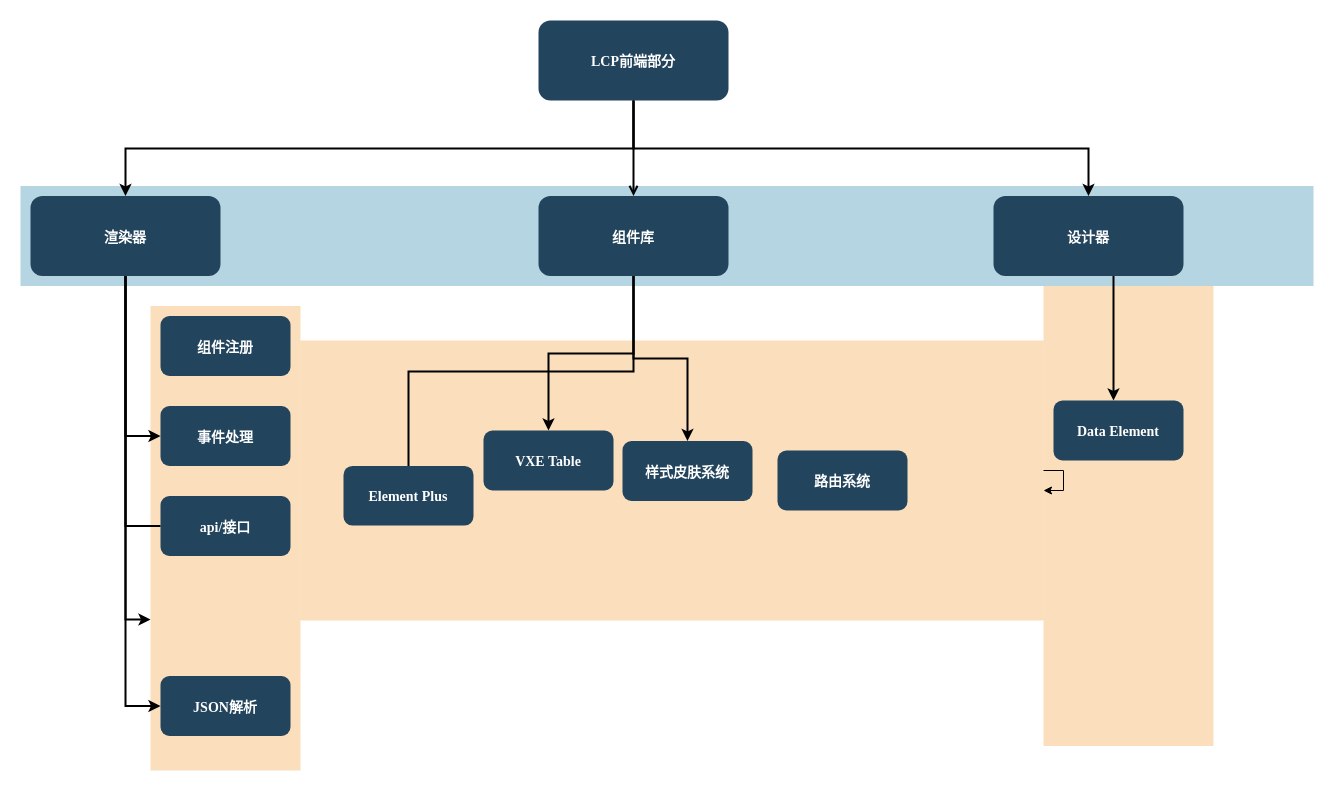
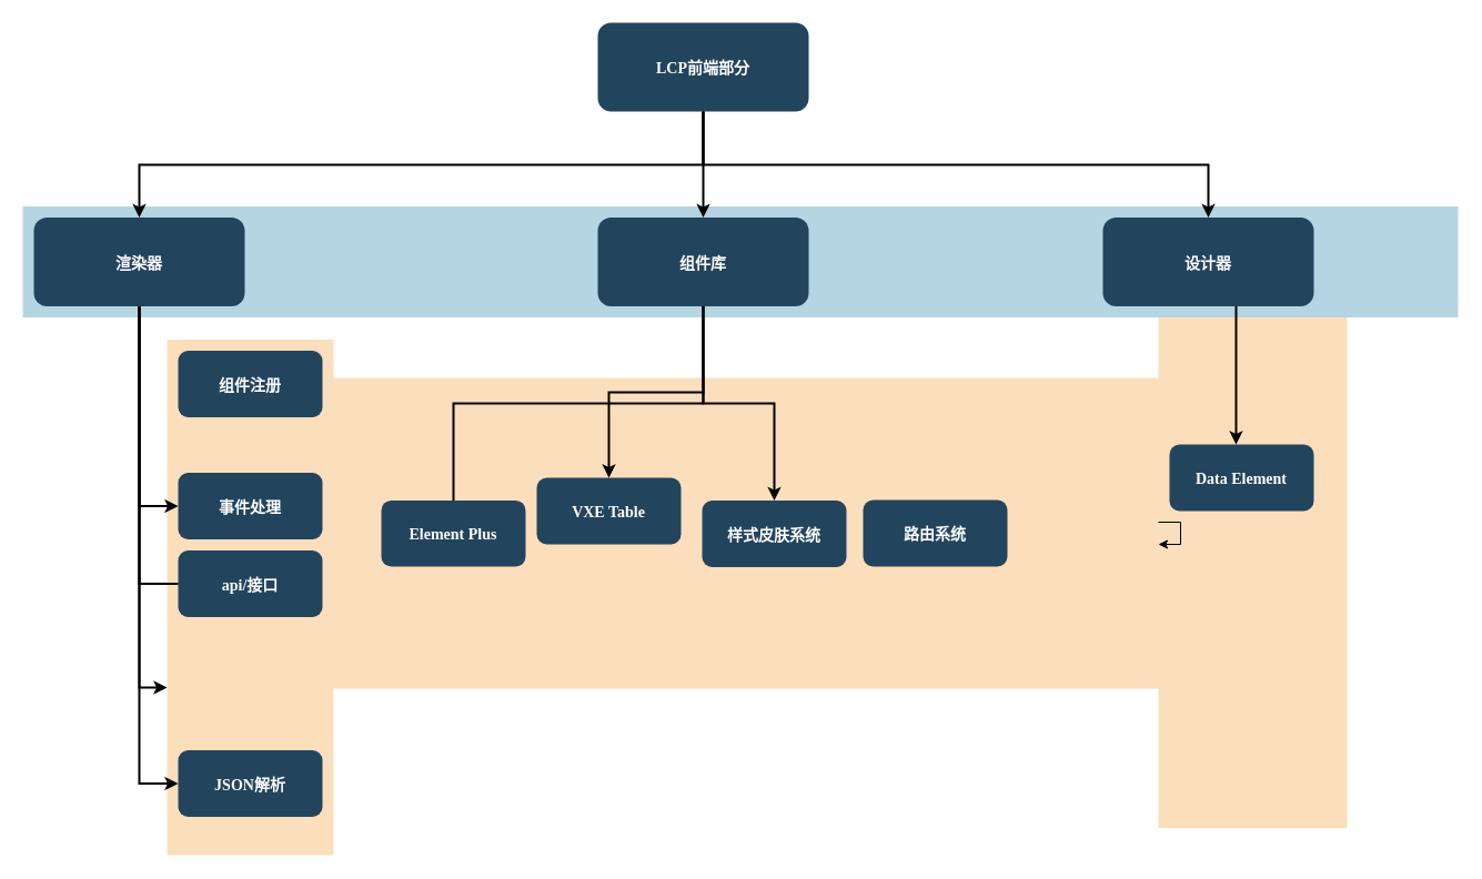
  <mxCell id="0" />
  <mxCell id="1" parent="0" />
  <mxCell id="2" value="" style="fillColor=#10739E;strokeColor=none;opacity=30;" parent="1" vertex="1"><mxGeometry x="20" y="185.5" width="1293" height="100" as="geometry" /></mxCell>
  <mxCell id="3" value="" style="fillColor=#F2931E;strokeColor=none;opacity=30;" parent="1" vertex="1"><mxGeometry x="1043" y="285.5" width="170" height="460" as="geometry" /></mxCell>
  <mxCell id="4" value="" style="fillColor=#F2931E;strokeColor=none;opacity=30;" parent="1" vertex="1"><mxGeometry x="150" y="305.5" width="150" height="464.5" as="geometry" /></mxCell>
  <mxCell id="5" value="" style="fillColor=#F2931E;strokeColor=none;opacity=30;" parent="1" vertex="1"><mxGeometry x="300" y="340" width="743" height="280" as="geometry" /></mxCell>
  <mxCell id="6" value="LCP前端部分" style="rounded=1;fillColor=#23445D;gradientColor=none;strokeColor=none;fontColor=#FFFFFF;fontStyle=1;fontFamily=Tahoma;fontSize=14" parent="1" vertex="1"><mxGeometry x="538" y="20" width="190" height="80" as="geometry" /></mxCell>
  <mxCell id="7" value="设计器" style="rounded=1;fillColor=#23445D;gradientColor=none;strokeColor=none;fontColor=#FFFFFF;fontStyle=1;fontFamily=Tahoma;fontSize=14" parent="1" vertex="1"><mxGeometry x="993" y="195.5" width="190" height="80" as="geometry" /></mxCell>
  <mxCell id="8" value="" style="edgeStyle=elbowEdgeStyle;elbow=vertical;strokeWidth=2;rounded=0" parent="1" source="6" target="7" edge="1"><mxGeometry x="337" y="215.5" width="100" height="100" as="geometry"><mxPoint x="260" y="175.5" as="sourcePoint" /><mxPoint x="360" y="75.5" as="targetPoint" /></mxGeometry></mxCell>
  <mxCell id="9" value="组件库" style="rounded=1;fillColor=#23445D;gradientColor=none;strokeColor=none;fontColor=#FFFFFF;fontStyle=1;fontFamily=Tahoma;fontSize=14" parent="1" vertex="1"><mxGeometry x="538" y="195.5" width="190" height="80" as="geometry" /></mxCell>
  <mxCell id="10" value="渲染器" style="rounded=1;fillColor=#23445D;gradientColor=none;strokeColor=none;fontColor=#FFFFFF;fontStyle=1;fontFamily=Tahoma;fontSize=14" parent="1" vertex="1"><mxGeometry x="30" y="195.5" width="190" height="80" as="geometry" /></mxCell>
  <mxCell id="11" value="组件注册" style="rounded=1;fillColor=#23445D;gradientColor=none;strokeColor=none;fontColor=#FFFFFF;fontStyle=1;fontFamily=Tahoma;fontSize=14" parent="1" vertex="1"><mxGeometry x="160" y="315.5" width="130" height="60" as="geometry" /></mxCell>
- <mxCell id="12" value="事件处理" style="rounded=1;fillColor=#23445D;gradientColor=none;strokeColor=none;fontColor=#FFFFFF;fontStyle=1;fontFamily=Tahoma;fontSize=14" parent="1" vertex="1"><mxGeometry x="160" y="405.5" width="130" height="60" as="geometry" /></mxCell>
+ <mxCell id="12" value="事件处理" style="rounded=1;fillColor=#23445D;gradientColor=none;strokeColor=none;fontColor=#FFFFFF;fontStyle=1;fontFamily=Tahoma;fontSize=14" parent="1" vertex="1"><mxGeometry x="160" y="425.5" width="130" height="60" as="geometry" /></mxCell>
  <mxCell id="13" value="api/接口" style="rounded=1;fillColor=#23445D;gradientColor=none;strokeColor=none;fontColor=#FFFFFF;fontStyle=1;fontFamily=Tahoma;fontSize=14" parent="1" vertex="1"><mxGeometry x="160" y="495.5" width="130" height="60" as="geometry" /></mxCell>
- <mxCell id="14" value="Element Plus" style="rounded=1;fillColor=#23445D;gradientColor=none;strokeColor=none;fontColor=#FFFFFF;fontStyle=1;fontFamily=Tahoma;fontSize=14" parent="1" vertex="1"><mxGeometry x="343" y="465.5" width="130" height="59.5" as="geometry" /></mxCell>
+ <mxCell id="14" value="Element Plus" style="rounded=1;fillColor=#23445D;gradientColor=none;strokeColor=none;fontColor=#FFFFFF;fontStyle=1;fontFamily=Tahoma;fontSize=14" parent="1" vertex="1"><mxGeometry x="343" y="450.5" width="130" height="59.5" as="geometry" /></mxCell>
  <mxCell id="15" value="VXE Table" style="rounded=1;fillColor=#23445D;gradientColor=none;strokeColor=none;fontColor=#FFFFFF;fontStyle=1;fontFamily=Tahoma;fontSize=14" parent="1" vertex="1"><mxGeometry x="483" y="430" width="130" height="60" as="geometry" /></mxCell>
- <mxCell id="16" value="样式皮肤系统" style="rounded=1;fillColor=#23445D;gradientColor=none;strokeColor=none;fontColor=#FFFFFF;fontStyle=1;fontFamily=Tahoma;fontSize=14" parent="1" vertex="1"><mxGeometry x="622" y="440.5" width="130" height="60" as="geometry" /></mxCell>
+ <mxCell id="16" value="样式皮肤系统" style="rounded=1;fillColor=#23445D;gradientColor=none;strokeColor=none;fontColor=#FFFFFF;fontStyle=1;fontFamily=Tahoma;fontSize=14" parent="1" vertex="1"><mxGeometry x="632" y="450.5" width="130" height="60" as="geometry" /></mxCell>
  <mxCell id="17" value="路由系统" style="rounded=1;fillColor=#23445D;gradientColor=none;strokeColor=none;fontColor=#FFFFFF;fontStyle=1;fontFamily=Tahoma;fontSize=14" parent="1" vertex="1"><mxGeometry x="777" y="450" width="130" height="60" as="geometry" /></mxCell>
  <mxCell id="18" value="Data Element" style="rounded=1;fillColor=#23445D;gradientColor=none;strokeColor=none;fontColor=#FFFFFF;fontStyle=1;fontFamily=Tahoma;fontSize=14" parent="1" vertex="1"><mxGeometry x="1053" y="400" width="130" height="60" as="geometry" /></mxCell>
- <mxCell id="19" value="" style="edgeStyle=elbowEdgeStyle;elbow=vertical;strokeWidth=2;rounded=0;endArrow=open;" parent="1" source="6" target="9" edge="1"><mxGeometry x="347" y="225.5" width="100" height="100" as="geometry"><mxPoint x="785" y="135.5" as="sourcePoint" /><mxPoint x="1390" y="205.5" as="targetPoint" /></mxGeometry></mxCell>
+ <mxCell id="19" value="" style="edgeStyle=elbowEdgeStyle;elbow=vertical;strokeWidth=2;rounded=0" parent="1" source="6" target="9" edge="1"><mxGeometry x="347" y="225.5" width="100" height="100" as="geometry"><mxPoint x="785" y="135.5" as="sourcePoint" /><mxPoint x="1390" y="205.5" as="targetPoint" /></mxGeometry></mxCell>
  <mxCell id="20" value="" style="edgeStyle=elbowEdgeStyle;elbow=vertical;strokeWidth=2;rounded=0" parent="1" source="6" target="10" edge="1"><mxGeometry x="-23" y="135.5" width="100" height="100" as="geometry"><mxPoint x="-100" y="95.5" as="sourcePoint" /><mxPoint x="0" y="-4.5" as="targetPoint" /></mxGeometry></mxCell>
  <mxCell id="21" value="" style="edgeStyle=elbowEdgeStyle;elbow=horizontal;strokeWidth=2;rounded=0" parent="1" source="10" target="12" edge="1"><mxGeometry x="-23" y="135.5" width="100" height="100" as="geometry"><mxPoint x="-100" y="95.5" as="sourcePoint" /><mxPoint x="0" y="-4.5" as="targetPoint" /><Array as="points"><mxPoint x="125" y="335.5" /></Array></mxGeometry></mxCell>
  <mxCell id="22" value="" style="edgeStyle=elbowEdgeStyle;elbow=horizontal;strokeWidth=2;rounded=0;endArrow=none;" parent="1" source="10" target="13" edge="1"><mxGeometry x="-23" y="135.5" width="100" height="100" as="geometry"><mxPoint x="-100" y="95.5" as="sourcePoint" /><mxPoint x="0" y="-4.5" as="targetPoint" /><Array as="points"><mxPoint x="125" y="385.5" /></Array></mxGeometry></mxCell>
  <mxCell id="23" value="" style="edgeStyle=elbowEdgeStyle;elbow=vertical;strokeWidth=2;rounded=0;endArrow=none;" parent="1" source="9" target="14" edge="1"><mxGeometry x="-23" y="135.5" width="100" height="100" as="geometry"><mxPoint x="-13" y="95.5" as="sourcePoint" /><mxPoint x="87" y="-4.5" as="targetPoint" /></mxGeometry></mxCell>
  <mxCell id="24" value="" style="edgeStyle=elbowEdgeStyle;elbow=vertical;strokeWidth=2;rounded=0" parent="1" source="9" target="15" edge="1"><mxGeometry x="-23" y="135.5" width="100" height="100" as="geometry"><mxPoint x="-13" y="95.5" as="sourcePoint" /><mxPoint x="87" y="-4.5" as="targetPoint" /></mxGeometry></mxCell>
  <mxCell id="25" value="" style="edgeStyle=elbowEdgeStyle;elbow=vertical;strokeWidth=2;rounded=0;" parent="1" edge="1"><mxGeometry x="-23" y="135.5" width="100" height="100" as="geometry"><mxPoint x="1113" y="275.5" as="sourcePoint" /><mxPoint x="1113" y="400" as="targetPoint" /><Array as="points"><mxPoint x="1113" y="370" /></Array></mxGeometry></mxCell>
  <mxCell id="26" value="JSON解析" style="rounded=1;fillColor=#23445D;gradientColor=none;strokeColor=none;fontColor=#FFFFFF;fontStyle=1;fontFamily=Tahoma;fontSize=14" vertex="1" parent="1"><mxGeometry x="160" y="675.5" width="130" height="60" as="geometry" /></mxCell>
  <mxCell id="27" value="" style="edgeStyle=elbowEdgeStyle;elbow=horizontal;strokeWidth=2;rounded=0;entryX=0;entryY=0.675;entryDx=0;entryDy=0;entryPerimeter=0;" edge="1" parent="1" target="4"><mxGeometry x="-23" y="135.5" width="100" height="100" as="geometry"><mxPoint x="125" y="275.5" as="sourcePoint" /><mxPoint x="160" y="525.5" as="targetPoint" /><Array as="points"><mxPoint x="125" y="385" /></Array></mxGeometry></mxCell>
  <mxCell id="28" value="" style="edgeStyle=elbowEdgeStyle;elbow=horizontal;strokeWidth=2;rounded=0;entryX=0;entryY=0.5;entryDx=0;entryDy=0;" edge="1" parent="1" target="26"><mxGeometry x="-23" y="135.5" width="100" height="100" as="geometry"><mxPoint x="125" y="276.5" as="sourcePoint" /><mxPoint x="150" y="620" as="targetPoint" /><Array as="points"><mxPoint x="125" y="386" /></Array></mxGeometry></mxCell>
  <mxCell id="29" value="" style="edgeStyle=elbowEdgeStyle;elbow=vertical;strokeWidth=2;rounded=0;exitX=0.5;exitY=1;exitDx=0;exitDy=0;entryX=0.5;entryY=0;entryDx=0;entryDy=0;" edge="1" parent="1" source="9" target="16"><mxGeometry x="-23" y="135.5" width="100" height="100" as="geometry"><mxPoint x="639.5" y="289.5" as="sourcePoint" /><mxPoint x="703.5" y="460" as="targetPoint" /></mxGeometry></mxCell>
  <mxCell id="30" style="edgeStyle=orthogonalEdgeStyle;rounded=0;orthogonalLoop=1;jettySize=auto;html=1;" edge="1" parent="1" source="5" target="5"><mxGeometry relative="1" as="geometry" /></mxCell>
